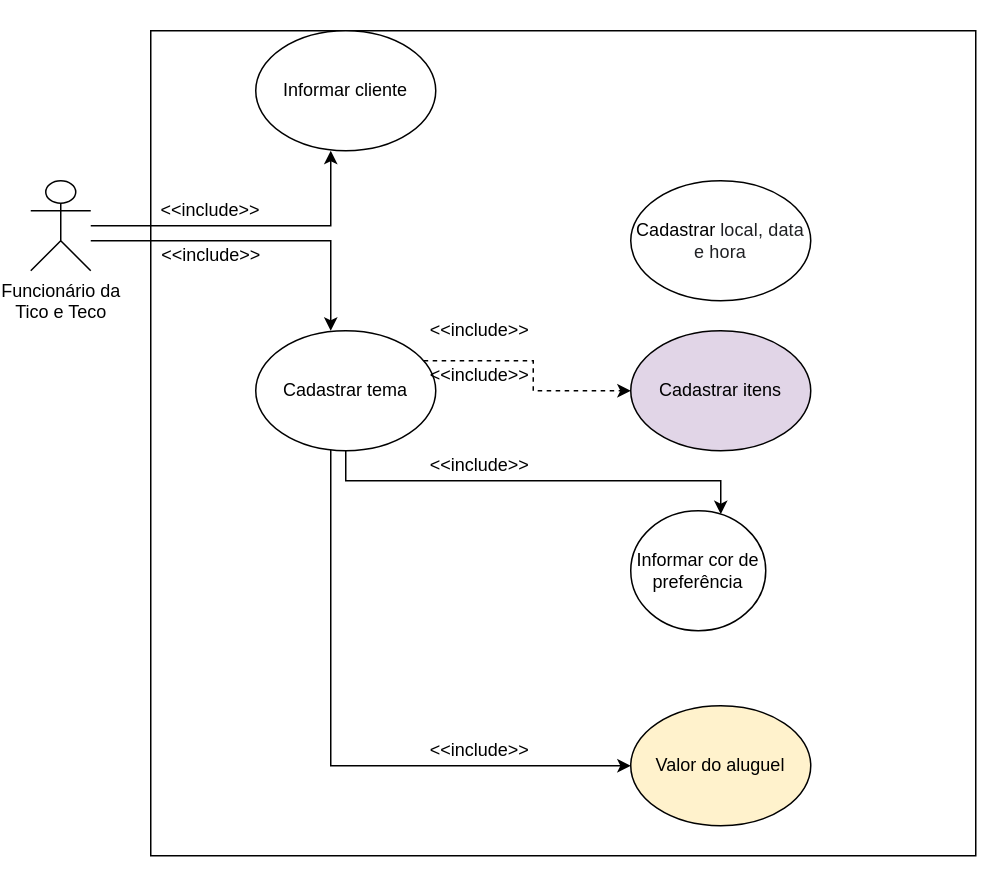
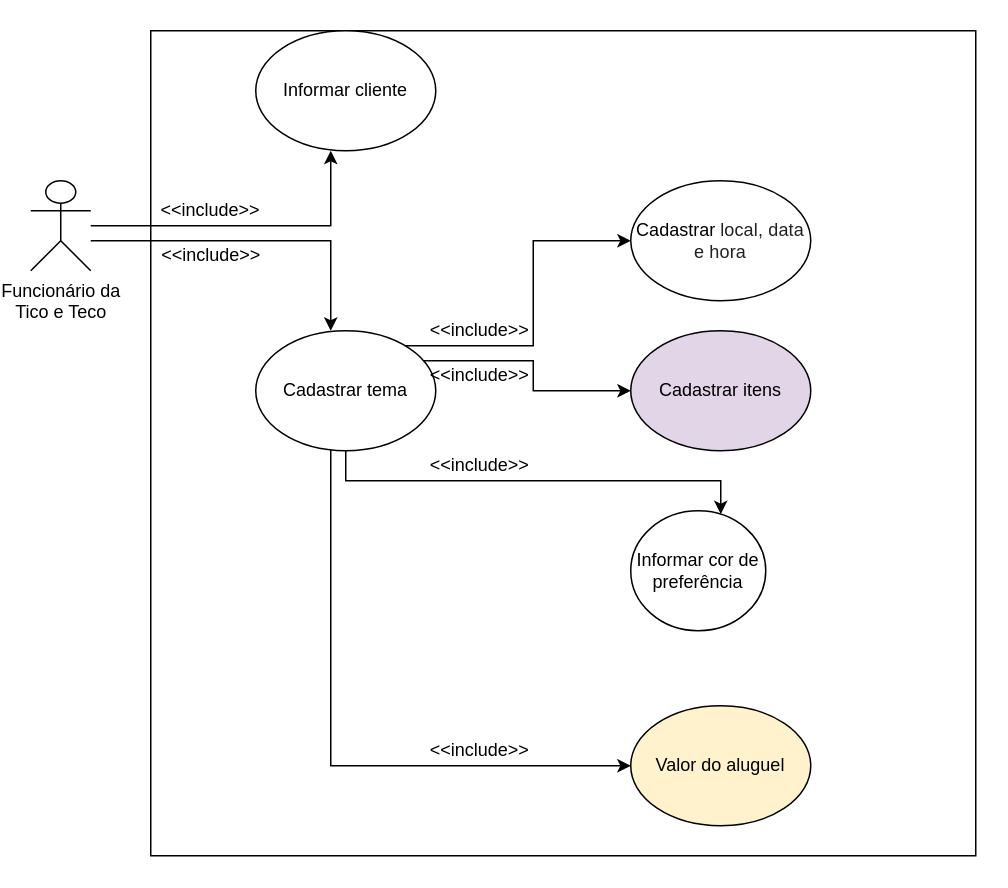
  <mxCell id="0" />
  <mxCell id="1" parent="0" />
  <mxCell id="2" value="" style="whiteSpace=wrap;html=1;aspect=fixed;" vertex="1" parent="1"><mxGeometry x="100" width="550" height="550" as="geometry" y="20" /></mxCell>
  <mxCell id="3" style="edgeStyle=orthogonalEdgeStyle;rounded=0;orthogonalLoop=1;jettySize=auto;html=1;" edge="1" parent="1" source="5"><mxGeometry relative="1" as="geometry"><mxPoint x="220" y="220" as="targetPoint" /><Array as="points"><mxPoint x="220" y="160" /></Array></mxGeometry></mxCell>
  <mxCell id="4" style="edgeStyle=orthogonalEdgeStyle;rounded=0;orthogonalLoop=1;jettySize=auto;html=1;" edge="1" parent="1" source="5"><mxGeometry relative="1" as="geometry"><mxPoint x="220" y="100" as="targetPoint" /><Array as="points"><mxPoint x="220" y="150" /></Array></mxGeometry></mxCell>
  <mxCell id="5" value="&lt;font style=&quot;vertical-align: inherit&quot;&gt;&lt;font style=&quot;vertical-align: inherit&quot;&gt;&lt;font style=&quot;vertical-align: inherit&quot;&gt;&lt;font style=&quot;vertical-align: inherit&quot;&gt;Funcionário da &lt;br&gt;Tico e Teco&lt;/font&gt;&lt;/font&gt;&lt;/font&gt;&lt;/font&gt;" style="shape=umlActor;verticalLabelPosition=bottom;verticalAlign=top;html=1;outlineConnect=0;" vertex="1" parent="1"><mxGeometry x="20" y="120" width="40" height="60" as="geometry" /></mxCell>
  <mxCell id="6" value="&lt;font style=&quot;vertical-align: inherit&quot;&gt;&lt;font style=&quot;vertical-align: inherit&quot;&gt;&lt;font style=&quot;vertical-align: inherit&quot;&gt;&lt;font style=&quot;vertical-align: inherit&quot;&gt;Informar cliente&lt;/font&gt;&lt;/font&gt;&lt;/font&gt;&lt;/font&gt;" style="ellipse;whiteSpace=wrap;html=1;" vertex="1" parent="1"><mxGeometry x="170" width="120" height="80" as="geometry" y="20" /></mxCell>
- <mxCell id="8" style="edgeStyle=orthogonalEdgeStyle;rounded=0;orthogonalLoop=1;jettySize=auto;html=1;entryX=0;entryY=0.5;entryDx=0;entryDy=0;dashed=1;" edge="1" parent="1" source="11" target="13"><mxGeometry relative="1" as="geometry"><mxPoint x="420" y="300" as="targetPoint" /><Array as="points"><mxPoint x="355" y="240" /><mxPoint x="355" y="260" /></Array></mxGeometry></mxCell>
+ <mxCell id="7" style="edgeStyle=orthogonalEdgeStyle;rounded=0;orthogonalLoop=1;jettySize=auto;html=1;entryX=0;entryY=0.5;entryDx=0;entryDy=0;" edge="1" parent="1" source="11" target="12"><mxGeometry relative="1" as="geometry"><mxPoint x="420" y="220" as="targetPoint" /><Array as="points"><mxPoint x="355" y="230" /><mxPoint x="355" y="160" /></Array></mxGeometry></mxCell>
+ <mxCell id="8" style="edgeStyle=orthogonalEdgeStyle;rounded=0;orthogonalLoop=1;jettySize=auto;html=1;entryX=0;entryY=0.5;entryDx=0;entryDy=0;" edge="1" parent="1" source="11" target="13"><mxGeometry relative="1" as="geometry"><mxPoint x="420" y="300" as="targetPoint" /><Array as="points"><mxPoint x="355" y="240" /><mxPoint x="355" y="260" /></Array></mxGeometry></mxCell>
  <mxCell id="9" value="" style="edgeStyle=orthogonalEdgeStyle;rounded=0;orthogonalLoop=1;jettySize=auto;html=1;" edge="1" parent="1" source="11" target="14"><mxGeometry relative="1" as="geometry"><Array as="points"><mxPoint x="230" y="320" /><mxPoint x="480" y="320" /></Array></mxGeometry></mxCell>
  <mxCell id="10" value="" style="edgeStyle=orthogonalEdgeStyle;rounded=0;orthogonalLoop=1;jettySize=auto;html=1;" edge="1" parent="1" source="11" target="15"><mxGeometry relative="1" as="geometry"><Array as="points"><mxPoint x="220" y="510" /></Array></mxGeometry></mxCell>
  <mxCell id="11" value="&lt;font style=&quot;vertical-align: inherit&quot;&gt;&lt;font style=&quot;vertical-align: inherit&quot;&gt;Cadastrar tema&lt;/font&gt;&lt;/font&gt;" style="ellipse;whiteSpace=wrap;html=1;" vertex="1" parent="1"><mxGeometry x="170" y="220" width="120" height="80" as="geometry" /></mxCell>
  <mxCell id="12" value="&lt;font style=&quot;font-size: 12px&quot;&gt;&lt;font style=&quot;vertical-align: inherit&quot;&gt;&lt;font style=&quot;vertical-align: inherit&quot;&gt;&lt;font style=&quot;vertical-align: inherit&quot;&gt;&lt;font style=&quot;vertical-align: inherit&quot;&gt;&lt;font style=&quot;vertical-align: inherit&quot;&gt;&lt;font style=&quot;vertical-align: inherit&quot;&gt;Cadastrar&amp;nbsp;&lt;/font&gt;&lt;/font&gt;&lt;/font&gt;&lt;/font&gt;&lt;/font&gt;&lt;/font&gt;&lt;/font&gt;&lt;span style=&quot;color: rgb(32 , 33 , 36) ; letter-spacing: 0.1px ; background-color: rgb(255 , 255 , 255)&quot;&gt;&lt;font style=&quot;vertical-align: inherit&quot;&gt;&lt;font style=&quot;vertical-align: inherit&quot;&gt;&lt;font style=&quot;vertical-align: inherit&quot;&gt;&lt;font style=&quot;vertical-align: inherit&quot;&gt;&lt;font style=&quot;vertical-align: inherit&quot;&gt;&lt;font style=&quot;vertical-align: inherit&quot;&gt;local, data e hora&lt;/font&gt;&lt;/font&gt;&lt;/font&gt;&lt;/font&gt;&lt;/font&gt;&lt;/font&gt;&lt;/span&gt;" style="ellipse;whiteSpace=wrap;html=1;" vertex="1" parent="1"><mxGeometry x="420" y="120" width="120" height="80" as="geometry" /></mxCell>
  <mxCell id="13" value="&lt;font style=&quot;vertical-align: inherit&quot;&gt;&lt;font style=&quot;vertical-align: inherit&quot;&gt;Cadastrar itens&lt;/font&gt;&lt;/font&gt;" style="ellipse;whiteSpace=wrap;html=1;fillColor=#e1d5e7;" vertex="1" parent="1"><mxGeometry x="420" y="220" width="120" height="80" as="geometry" /></mxCell>
  <mxCell id="14" value="&lt;font style=&quot;vertical-align: inherit&quot;&gt;&lt;font style=&quot;vertical-align: inherit&quot;&gt;&lt;font style=&quot;vertical-align: inherit&quot;&gt;&lt;font style=&quot;vertical-align: inherit&quot;&gt;&lt;font style=&quot;vertical-align: inherit&quot;&gt;&lt;font style=&quot;vertical-align: inherit&quot;&gt;Informar cor de&lt;br&gt;preferência&lt;br&gt;&lt;/font&gt;&lt;/font&gt;&lt;/font&gt;&lt;/font&gt;&lt;/font&gt;&lt;/font&gt;" style="ellipse;whiteSpace=wrap;html=1;" vertex="1" parent="1"><mxGeometry x="420" y="340" width="90" height="80" as="geometry" /></mxCell>
  <mxCell id="15" value="&lt;font style=&quot;vertical-align: inherit&quot;&gt;&lt;font style=&quot;vertical-align: inherit&quot;&gt;Valor do aluguel&lt;/font&gt;&lt;/font&gt;" style="ellipse;whiteSpace=wrap;html=1;fillColor=#fff2cc;" vertex="1" parent="1"><mxGeometry x="420" y="470" width="120" height="80" as="geometry" /></mxCell>
  <mxCell id="16" value="&lt;span&gt;&lt;font style=&quot;vertical-align: inherit&quot;&gt;&lt;font style=&quot;vertical-align: inherit&quot;&gt;&amp;lt;&amp;lt;include&amp;gt;&amp;gt;&lt;/font&gt;&lt;/font&gt;&lt;/span&gt;" style="text;html=1;strokeColor=none;fillColor=none;align=center;verticalAlign=middle;whiteSpace=wrap;rounded=0;" vertex="1" parent="1"><mxGeometry x="120" y="130" width="40" height="20" as="geometry" /></mxCell>
  <mxCell id="17" value="&lt;font style=&quot;vertical-align: inherit&quot;&gt;&lt;font style=&quot;vertical-align: inherit&quot;&gt;&amp;lt;&amp;lt;include&amp;gt;&amp;gt;&lt;/font&gt;&lt;/font&gt;" style="text;html=1;align=center;verticalAlign=middle;resizable=0;points=[];autosize=1;strokeColor=none;" vertex="1" parent="1"><mxGeometry x="100" y="160" width="80" height="20" as="geometry" /></mxCell>
  <mxCell id="18" value="&lt;font style=&quot;vertical-align: inherit&quot;&gt;&lt;font style=&quot;vertical-align: inherit&quot;&gt;&amp;lt;&amp;lt;include&amp;gt;&amp;gt;&lt;/font&gt;&lt;/font&gt;" style="text;html=1;align=center;verticalAlign=middle;resizable=0;points=[];autosize=1;strokeColor=none;" vertex="1" parent="1"><mxGeometry x="279" y="210" width="80" height="20" as="geometry" /></mxCell>
  <mxCell id="19" value="&lt;font style=&quot;vertical-align: inherit&quot;&gt;&lt;font style=&quot;vertical-align: inherit&quot;&gt;&lt;font style=&quot;vertical-align: inherit&quot;&gt;&lt;font style=&quot;vertical-align: inherit&quot;&gt;&amp;lt;&amp;lt;include&amp;gt;&amp;gt;&lt;/font&gt;&lt;/font&gt;&lt;/font&gt;&lt;/font&gt;" style="text;html=1;align=center;verticalAlign=middle;resizable=0;points=[];autosize=1;strokeColor=none;" vertex="1" parent="1"><mxGeometry x="279" y="240" width="80" height="20" as="geometry" /></mxCell>
  <mxCell id="20" value="&lt;font style=&quot;vertical-align: inherit&quot;&gt;&lt;font style=&quot;vertical-align: inherit&quot;&gt;&lt;font style=&quot;vertical-align: inherit&quot;&gt;&lt;font style=&quot;vertical-align: inherit&quot;&gt;&amp;lt;&amp;lt;include&amp;gt;&amp;gt;&lt;/font&gt;&lt;/font&gt;&lt;/font&gt;&lt;/font&gt;" style="text;html=1;align=center;verticalAlign=middle;resizable=0;points=[];autosize=1;strokeColor=none;" vertex="1" parent="1"><mxGeometry x="279" y="300" width="80" height="20" as="geometry" /></mxCell>
  <mxCell id="21" value="&lt;span&gt;&lt;font style=&quot;vertical-align: inherit&quot;&gt;&lt;font style=&quot;vertical-align: inherit&quot;&gt;&lt;font style=&quot;vertical-align: inherit&quot;&gt;&lt;font style=&quot;vertical-align: inherit&quot;&gt;&amp;lt;&amp;lt;include&amp;gt;&amp;gt;&lt;/font&gt;&lt;/font&gt;&lt;/font&gt;&lt;/font&gt;&lt;/span&gt;" style="text;html=1;align=center;verticalAlign=middle;resizable=0;points=[];autosize=1;strokeColor=none;" vertex="1" parent="1"><mxGeometry x="279" y="490" width="80" height="20" as="geometry" /></mxCell>
